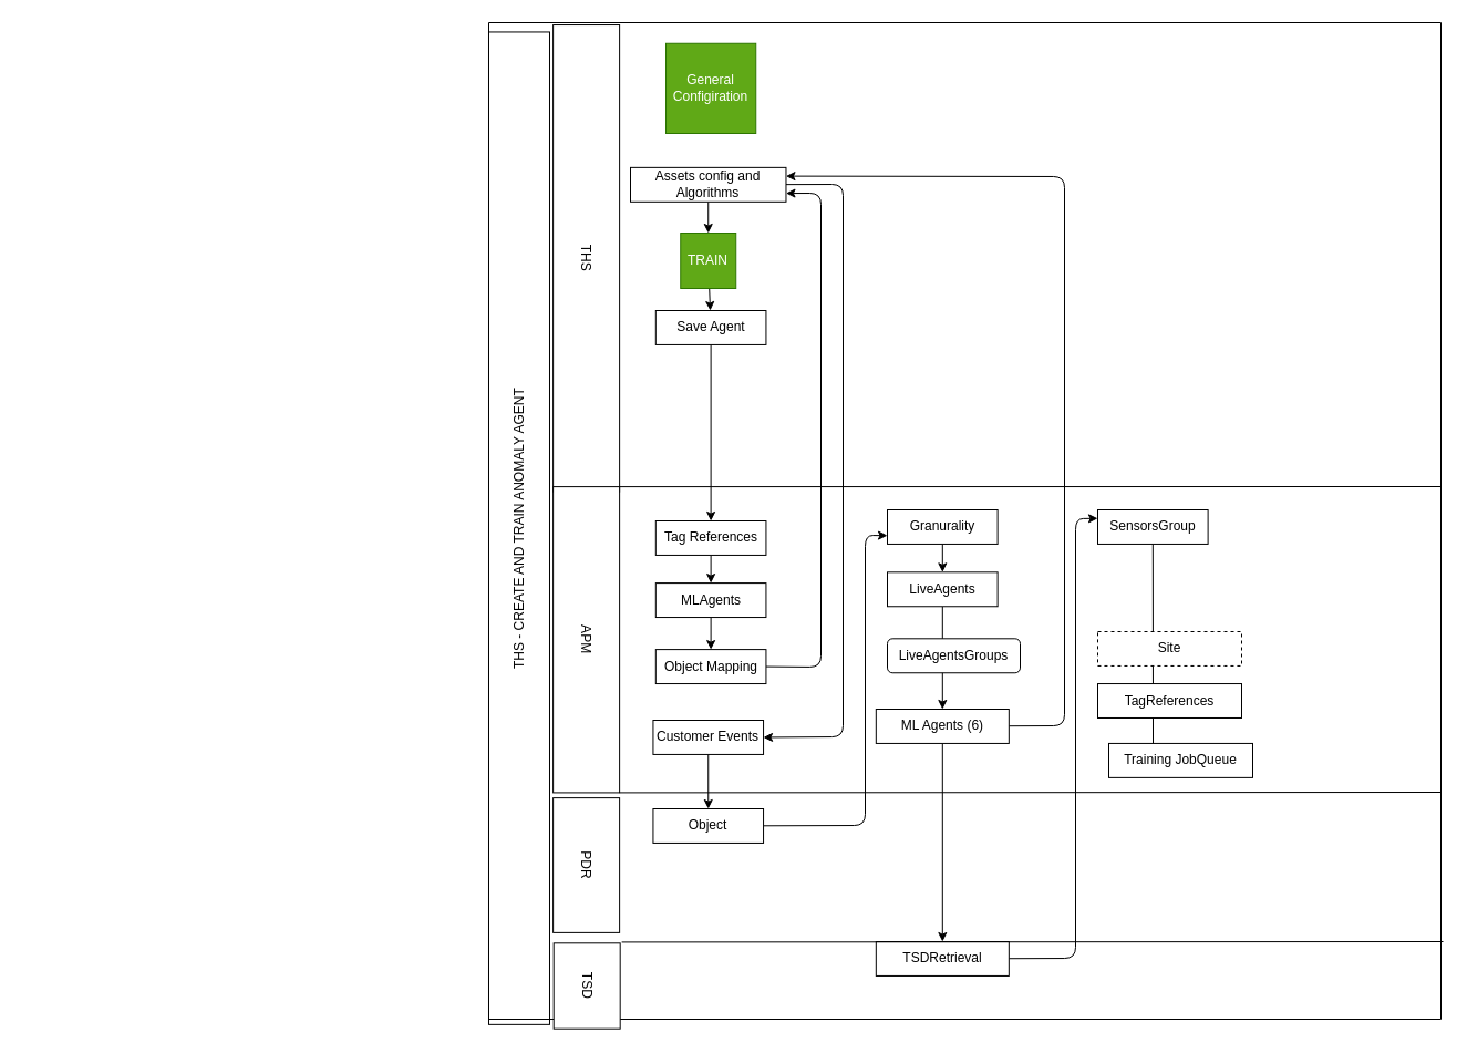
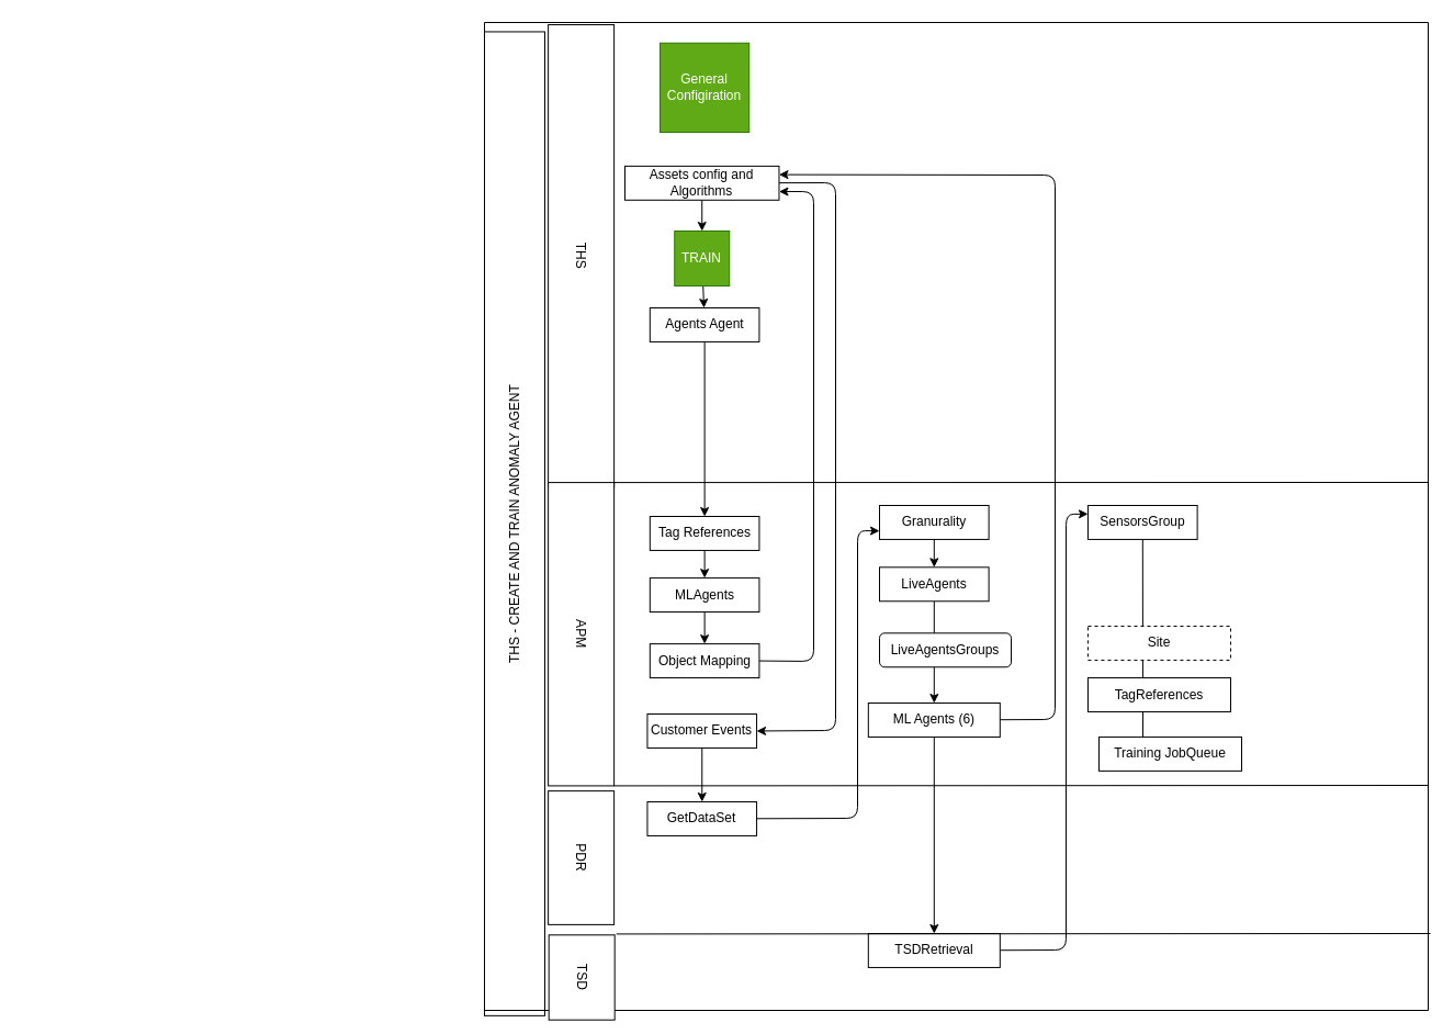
  <mxCell id="0" />
  <mxCell id="1" parent="0" />
  <mxCell id="2" value="THS - CREATE AND TRAIN ANOMALY AGENT&lt;br&gt;" style="rounded=0;whiteSpace=wrap;html=1;rotation=-90;" vertex="1" parent="1"><mxGeometry x="20.29" y="449.15" width="896.4" height="55" as="geometry" /></mxCell>
  <mxCell id="3" value="" style="swimlane;startSize=0;" vertex="1" parent="1"><mxGeometry x="441" y="20" width="860" height="900" as="geometry" /></mxCell>
  <mxCell id="4" value="THS" style="rounded=0;whiteSpace=wrap;html=1;rotation=90;" vertex="1" parent="3"><mxGeometry x="-122.7" y="182.86" width="421.64" height="60" as="geometry" /></mxCell>
  <mxCell id="5" value="APM" style="rounded=0;whiteSpace=wrap;html=1;rotation=90;" vertex="1" parent="3"><mxGeometry x="-50.04" y="527.26" width="276.32" height="60" as="geometry" /></mxCell>
  <mxCell id="6" value="General Configiration" style="whiteSpace=wrap;html=1;aspect=fixed;fillColor=#60a917;fontColor=#ffffff;strokeColor=#2D7600;" vertex="1" parent="3"><mxGeometry x="160" y="18.75" width="81.25" height="81.25" as="geometry" /></mxCell>
  <mxCell id="7" style="edgeStyle=none;html=1;exitX=0.5;exitY=1;exitDx=0;exitDy=0;entryX=0.5;entryY=0;entryDx=0;entryDy=0;" edge="1" parent="3" source="9" target="11"><mxGeometry relative="1" as="geometry" /></mxCell>
  <mxCell id="8" style="edgeStyle=none;html=1;entryX=1;entryY=0.5;entryDx=0;entryDy=0;" edge="1" parent="3" source="9" target="22"><mxGeometry relative="1" as="geometry"><Array as="points"><mxPoint x="320" y="146" /><mxPoint x="320" y="645" /></Array></mxGeometry></mxCell>
  <mxCell id="9" value="Assets config and Algorithms" style="rounded=0;whiteSpace=wrap;html=1;" vertex="1" parent="3"><mxGeometry x="128.0" y="130.86" width="140.47" height="30.94" as="geometry" /></mxCell>
  <mxCell id="10" value="" style="edgeStyle=none;html=1;" edge="1" parent="3" source="11" target="13"><mxGeometry relative="1" as="geometry" /></mxCell>
  <mxCell id="11" value="TRAIN" style="whiteSpace=wrap;html=1;aspect=fixed;fillColor=#60a917;fontColor=#ffffff;strokeColor=#2D7600;" vertex="1" parent="3"><mxGeometry x="173.24" y="190" width="50" height="50" as="geometry" /></mxCell>
  <mxCell id="12" style="edgeStyle=none;html=1;entryX=0.5;entryY=0;entryDx=0;entryDy=0;" edge="1" parent="3" source="13" target="15"><mxGeometry relative="1" as="geometry" /></mxCell>
- <mxCell id="13" value="Save Agent&lt;br&gt;" style="rounded=0;whiteSpace=wrap;html=1;" vertex="1" parent="3"><mxGeometry x="150.82" y="260" width="99.61" height="30.94" as="geometry" /></mxCell>
+ <mxCell id="13" value="Agents Agent&lt;br&gt;" style="rounded=0;whiteSpace=wrap;html=1;" vertex="1" parent="3"><mxGeometry x="150.82" y="260" width="99.61" height="30.94" as="geometry" /></mxCell>
  <mxCell id="14" style="edgeStyle=none;html=1;exitX=0.5;exitY=1;exitDx=0;exitDy=0;entryX=0.5;entryY=0;entryDx=0;entryDy=0;" edge="1" parent="3" source="15" target="17"><mxGeometry relative="1" as="geometry" /></mxCell>
  <mxCell id="15" value="Tag References" style="rounded=0;whiteSpace=wrap;html=1;" vertex="1" parent="3"><mxGeometry x="150.82" y="450" width="99.61" height="30.94" as="geometry" /></mxCell>
  <mxCell id="16" style="edgeStyle=none;html=1;exitX=0.5;exitY=1;exitDx=0;exitDy=0;entryX=0.5;entryY=0;entryDx=0;entryDy=0;" edge="1" parent="3" source="17" target="19"><mxGeometry relative="1" as="geometry" /></mxCell>
  <mxCell id="17" value="MLAgents" style="rounded=0;whiteSpace=wrap;html=1;" vertex="1" parent="3"><mxGeometry x="150.82" y="506.1" width="99.61" height="30.94" as="geometry" /></mxCell>
  <mxCell id="18" style="edgeStyle=none;html=1;exitX=1;exitY=0.5;exitDx=0;exitDy=0;entryX=1;entryY=0.75;entryDx=0;entryDy=0;" edge="1" parent="3" source="19" target="9"><mxGeometry relative="1" as="geometry"><Array as="points"><mxPoint x="300" y="582" /><mxPoint x="300" y="154" /></Array></mxGeometry></mxCell>
  <mxCell id="19" value="Object Mapping" style="rounded=0;whiteSpace=wrap;html=1;" vertex="1" parent="3"><mxGeometry x="150.82" y="566.1" width="99.61" height="30.94" as="geometry" /></mxCell>
  <mxCell id="20" value="PDR" style="rounded=0;whiteSpace=wrap;html=1;rotation=90;" vertex="1" parent="3"><mxGeometry x="27.24" y="731" width="121.76" height="60" as="geometry" /></mxCell>
  <mxCell id="21" style="edgeStyle=none;html=1;" edge="1" parent="3" source="22" target="24"><mxGeometry relative="1" as="geometry" /></mxCell>
  <mxCell id="22" value="Customer Events" style="rounded=0;whiteSpace=wrap;html=1;" vertex="1" parent="3"><mxGeometry x="148.44" y="630" width="99.61" height="30.94" as="geometry" /></mxCell>
  <mxCell id="23" style="edgeStyle=none;html=1;entryX=0;entryY=0.75;entryDx=0;entryDy=0;" edge="1" parent="3" source="24" target="26"><mxGeometry relative="1" as="geometry"><Array as="points"><mxPoint x="340" y="725" /><mxPoint x="340" y="463" /></Array></mxGeometry></mxCell>
- <mxCell id="24" value="Object" style="rounded=0;whiteSpace=wrap;html=1;" vertex="1" parent="3"><mxGeometry x="148.44" y="710" width="99.61" height="30.94" as="geometry" /></mxCell>
+ <mxCell id="24" value="GetDataSet" style="rounded=0;whiteSpace=wrap;html=1;" vertex="1" parent="3"><mxGeometry x="148.44" y="710" width="99.61" height="30.94" as="geometry" /></mxCell>
  <mxCell id="25" style="edgeStyle=none;html=1;exitX=0.5;exitY=1;exitDx=0;exitDy=0;entryX=0.5;entryY=0;entryDx=0;entryDy=0;" edge="1" parent="3" source="26" target="28"><mxGeometry relative="1" as="geometry" /></mxCell>
  <mxCell id="26" value="Granurality" style="rounded=0;whiteSpace=wrap;html=1;" vertex="1" parent="3"><mxGeometry x="360" y="440" width="99.61" height="30.94" as="geometry" /></mxCell>
  <mxCell id="27" value="" style="edgeStyle=none;html=1;" edge="1" parent="3" source="28" target="32"><mxGeometry relative="1" as="geometry" /></mxCell>
  <mxCell id="28" value="LiveAgents" style="rounded=0;whiteSpace=wrap;html=1;" vertex="1" parent="3"><mxGeometry x="360" y="496.32" width="99.61" height="30.94" as="geometry" /></mxCell>
  <mxCell id="29" value="LiveAgentsGroups" style="whiteSpace=wrap;html=1;rounded=1;" vertex="1" parent="3"><mxGeometry x="360" y="556.32" width="120" height="30.94" as="geometry" /></mxCell>
  <mxCell id="30" style="edgeStyle=none;html=1;entryX=1;entryY=0.25;entryDx=0;entryDy=0;" edge="1" parent="3" source="32" target="9"><mxGeometry relative="1" as="geometry"><Array as="points"><mxPoint x="520" y="635" /><mxPoint x="520" y="139" /></Array></mxGeometry></mxCell>
  <mxCell id="31" style="edgeStyle=none;html=1;entryX=0.5;entryY=0;entryDx=0;entryDy=0;" edge="1" parent="3" source="32" target="36"><mxGeometry relative="1" as="geometry" /></mxCell>
  <mxCell id="32" value="ML Agents (6)" style="rounded=0;whiteSpace=wrap;html=1;" vertex="1" parent="3"><mxGeometry x="349.81" y="620.0" width="120" height="30.94" as="geometry" /></mxCell>
  <mxCell id="33" value="" style="endArrow=none;html=1;exitX=0;exitY=0;exitDx=0;exitDy=0;" edge="1" parent="3" source="5"><mxGeometry width="50" height="50" relative="1" as="geometry"><mxPoint x="230" y="540" as="sourcePoint" /><mxPoint x="860" y="419" as="targetPoint" /></mxGeometry></mxCell>
  <mxCell id="34" value="" style="endArrow=none;html=1;exitX=1;exitY=0;exitDx=0;exitDy=0;" edge="1" parent="3" source="5"><mxGeometry width="50" height="50" relative="1" as="geometry"><mxPoint x="120" y="703" as="sourcePoint" /><mxPoint x="860" y="695" as="targetPoint" /></mxGeometry></mxCell>
  <mxCell id="35" style="edgeStyle=none;html=1;entryX=0;entryY=0.25;entryDx=0;entryDy=0;" edge="1" parent="3" source="36" target="38"><mxGeometry relative="1" as="geometry"><Array as="points"><mxPoint x="530" y="845" /><mxPoint x="530" y="448" /></Array></mxGeometry></mxCell>
  <mxCell id="36" value="TSDRetrieval" style="rounded=0;whiteSpace=wrap;html=1;" vertex="1" parent="3"><mxGeometry x="349.81" y="830" width="120" height="30.94" as="geometry" /></mxCell>
  <mxCell id="37" style="edgeStyle=none;html=1;exitX=0.5;exitY=1;exitDx=0;exitDy=0;entryX=0.308;entryY=0.293;entryDx=0;entryDy=0;entryPerimeter=0;" edge="1" parent="3" source="38" target="41"><mxGeometry relative="1" as="geometry" /></mxCell>
  <mxCell id="38" value="SensorsGroup" style="rounded=0;whiteSpace=wrap;html=1;" vertex="1" parent="3"><mxGeometry x="550" y="440" width="99.61" height="30.94" as="geometry" /></mxCell>
  <mxCell id="39" value="Site" style="rounded=0;whiteSpace=wrap;html=1;dashed=1;" vertex="1" parent="3"><mxGeometry x="550" y="550.0" width="130" height="30.94" as="geometry" /></mxCell>
  <mxCell id="40" value="TagReferences" style="rounded=0;whiteSpace=wrap;html=1;" vertex="1" parent="3"><mxGeometry x="550" y="597.04" width="130" height="30.94" as="geometry" /></mxCell>
  <mxCell id="41" value="Training JobQueue" style="rounded=0;whiteSpace=wrap;html=1;" vertex="1" parent="3"><mxGeometry x="560" y="650.94" width="130" height="30.94" as="geometry" /></mxCell>
  <mxCell id="42" value="TSD" style="rounded=0;whiteSpace=wrap;html=1;rotation=90;" vertex="1" parent="1"><mxGeometry x="491" y="860" width="77.38" height="60" as="geometry" /></mxCell>
  <mxCell id="43" value="" style="endArrow=none;html=1;exitX=1;exitY=0;exitDx=0;exitDy=0;" edge="1" parent="1"><mxGeometry width="50" height="50" relative="1" as="geometry"><mxPoint x="561.12" y="850.42" as="sourcePoint" /><mxPoint x="1303" y="850" as="targetPoint" /></mxGeometry></mxCell>
